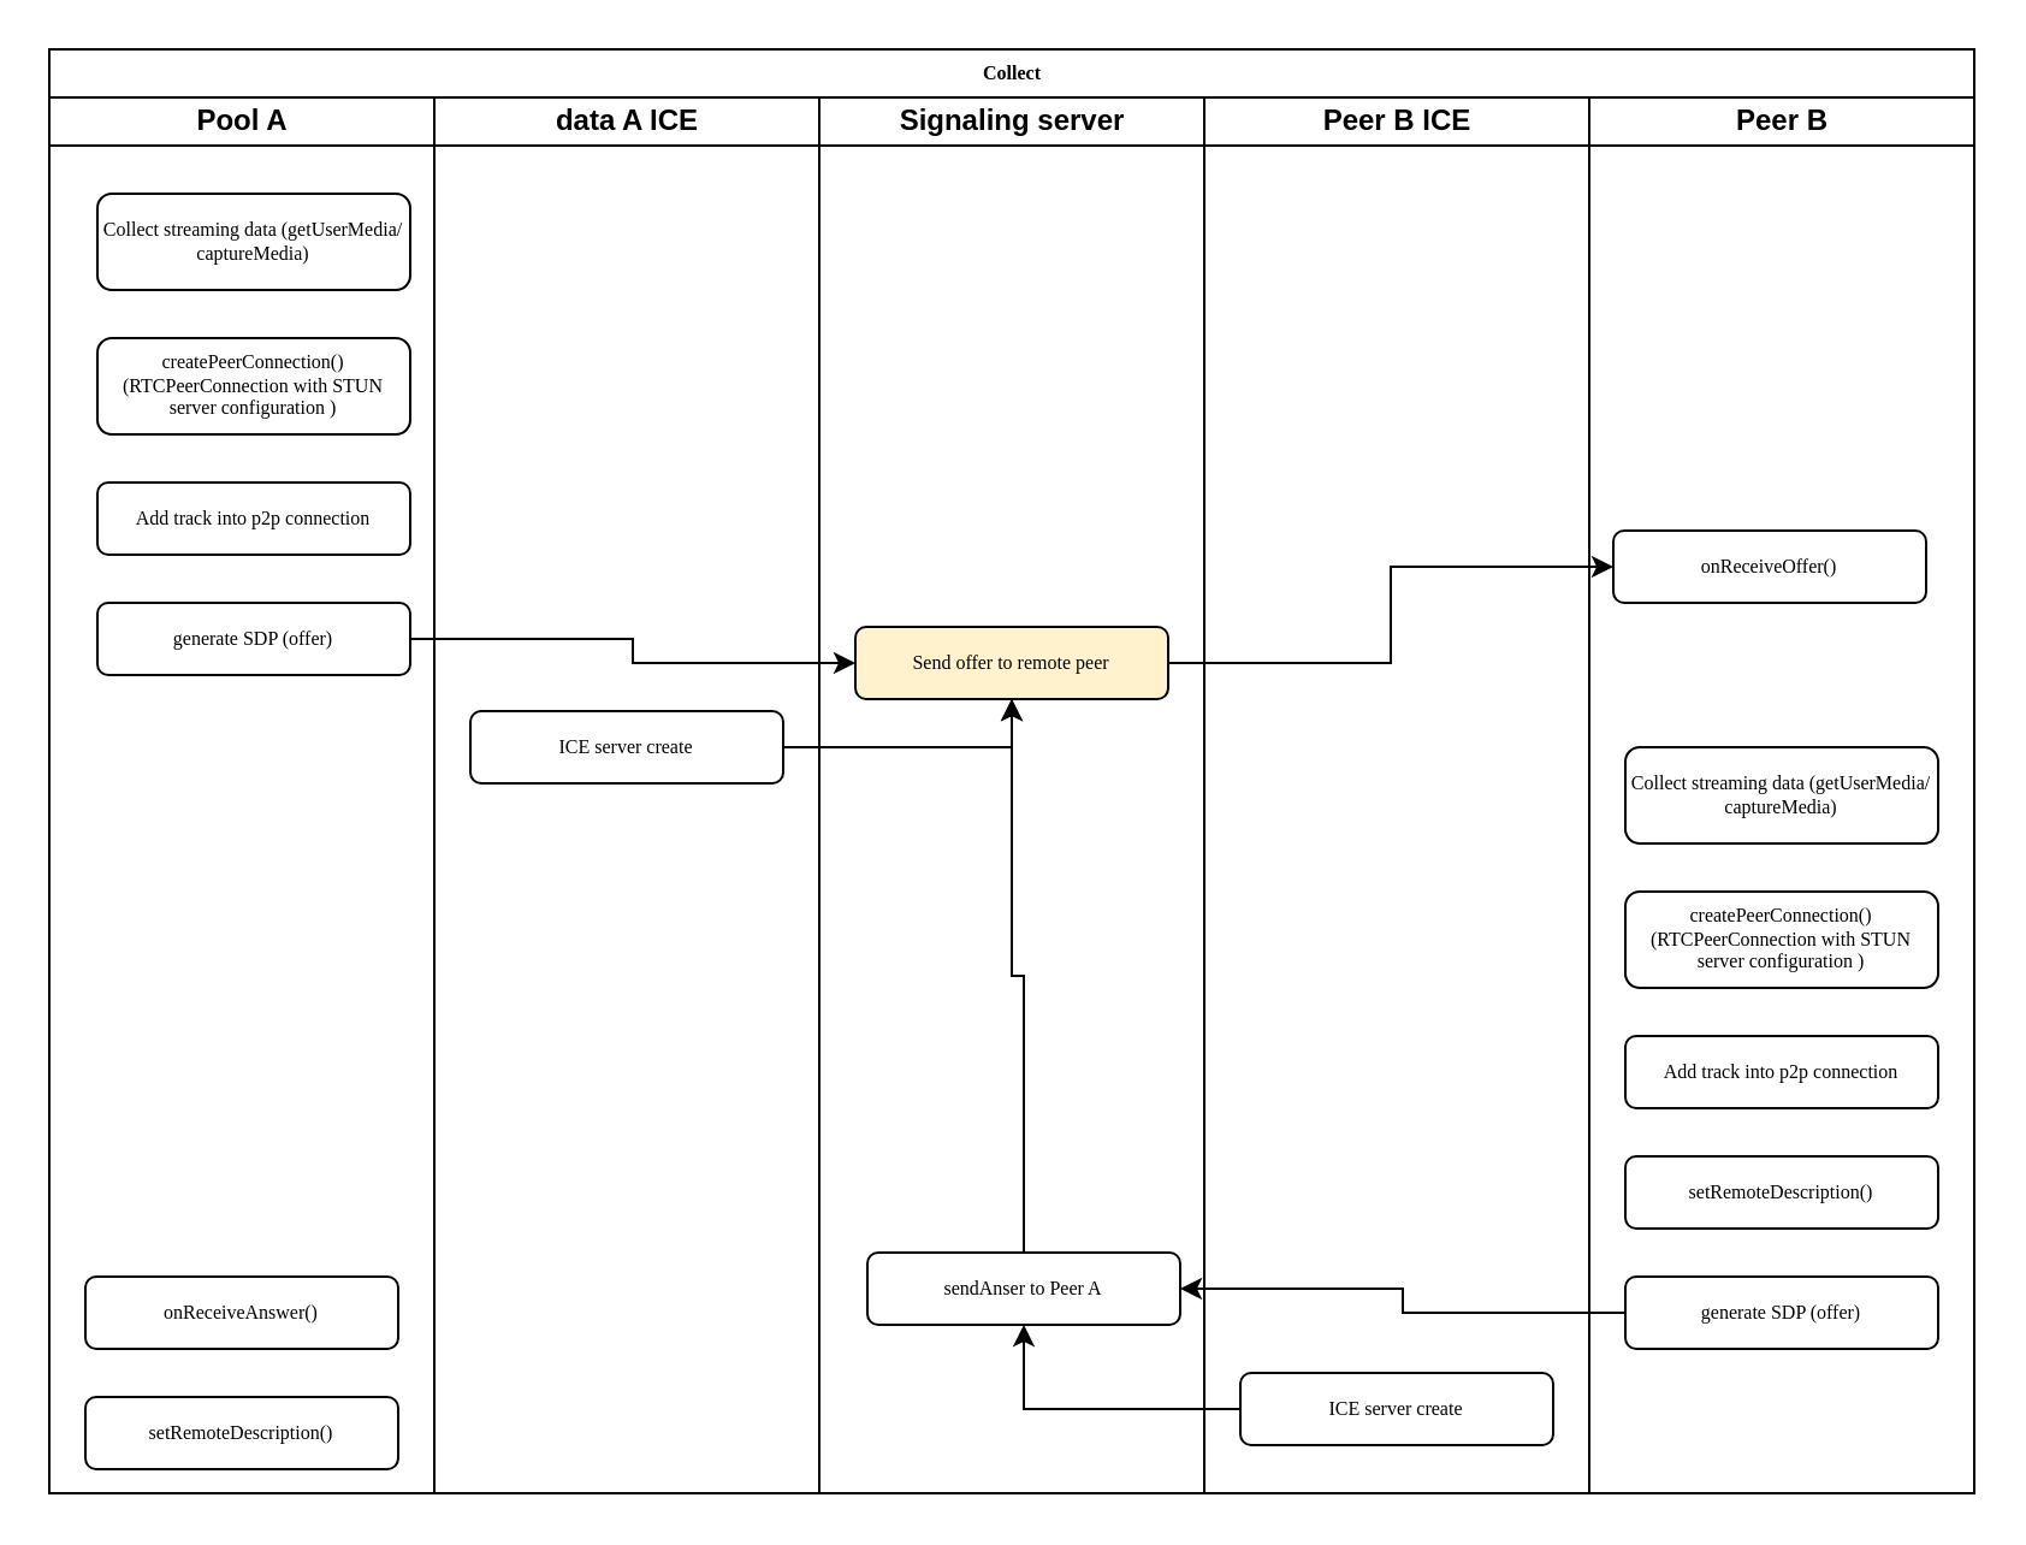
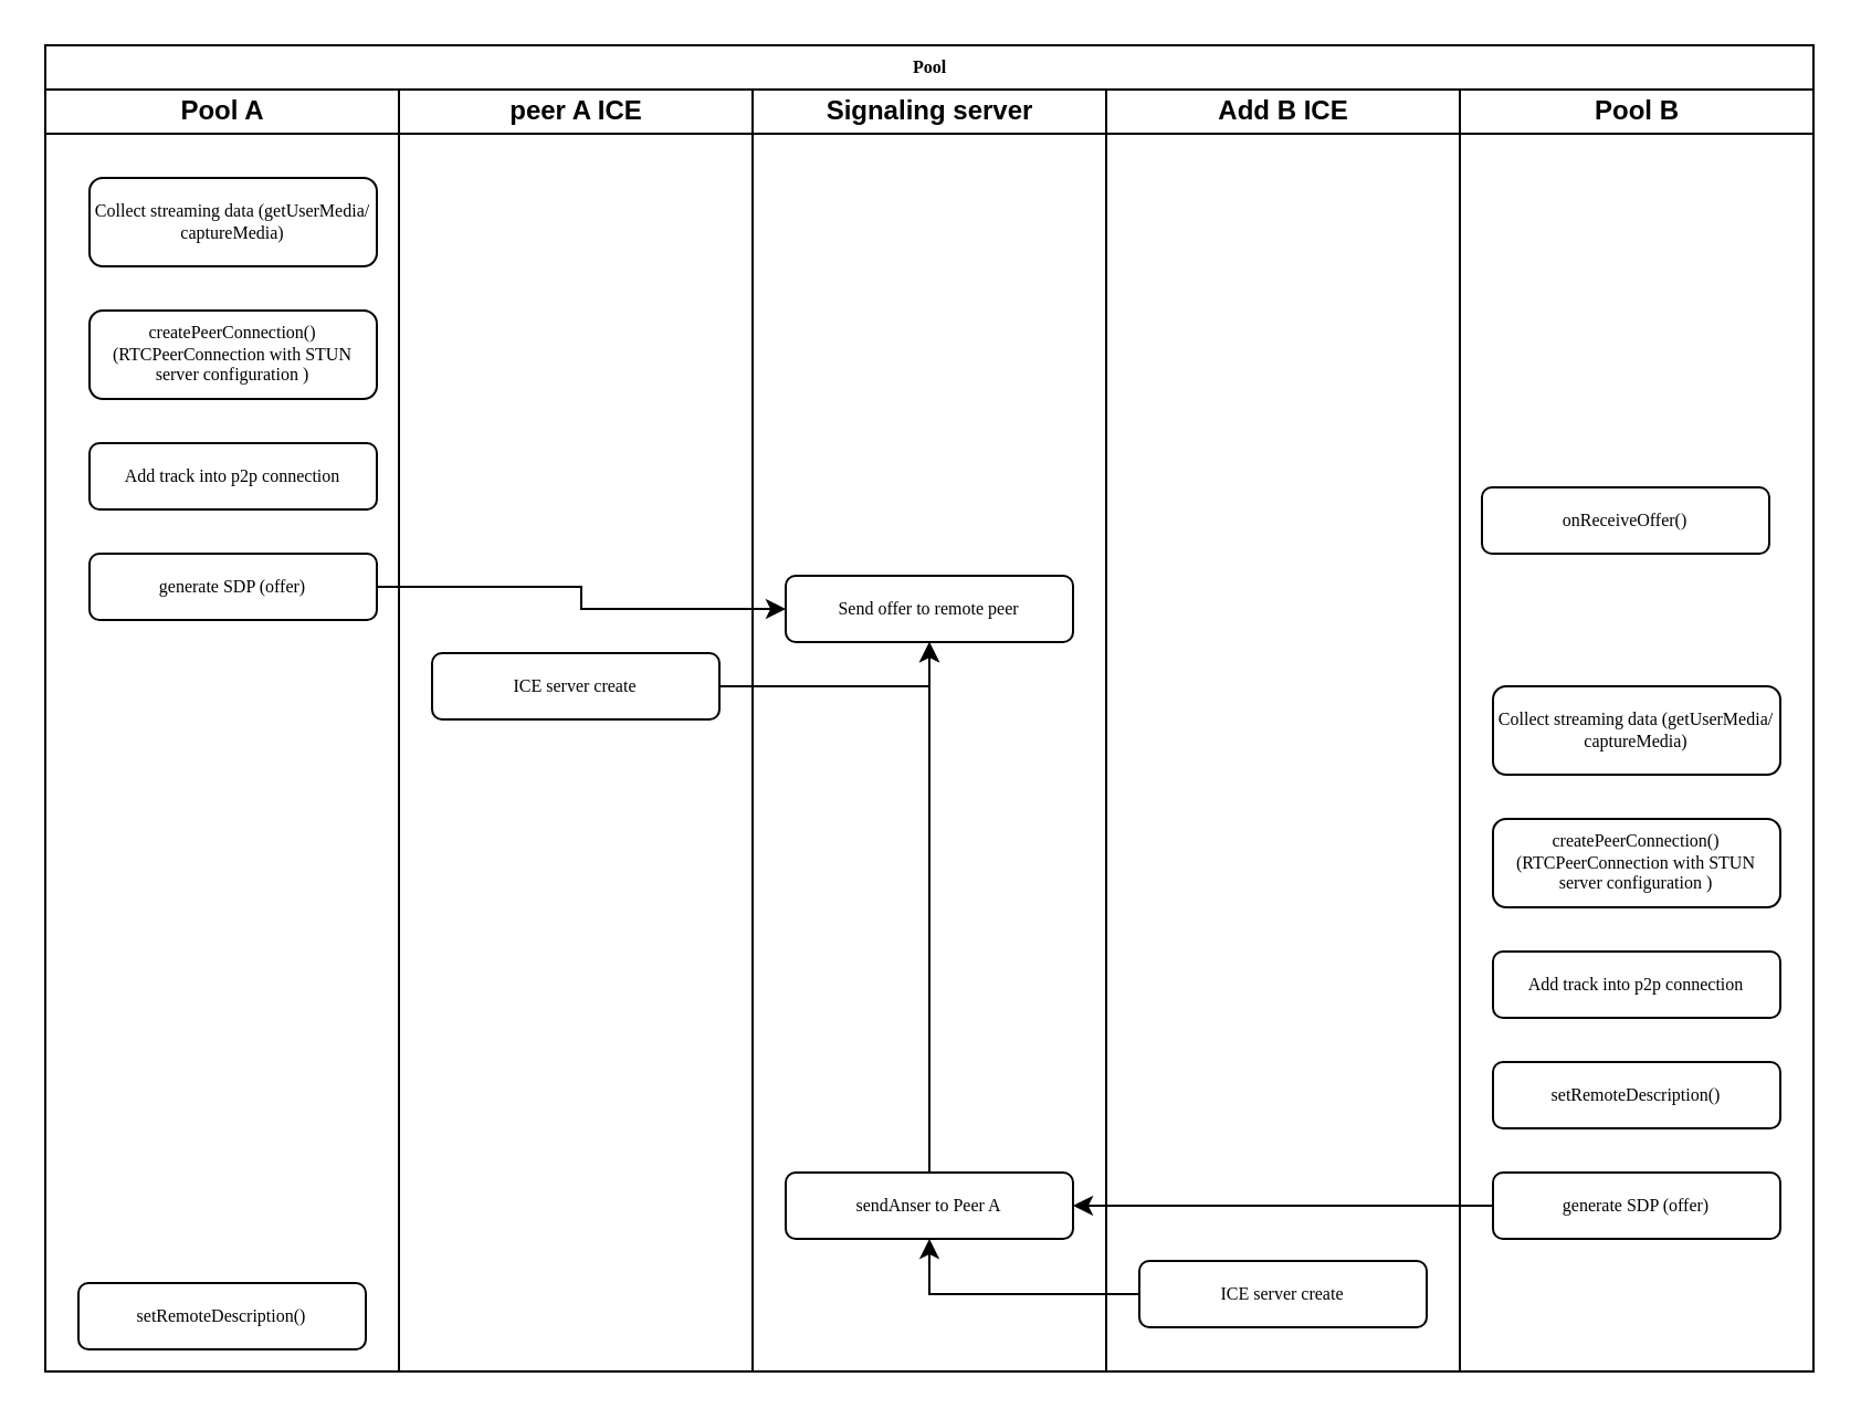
  <mxCell id="0" />
  <mxCell id="1" parent="0" />
- <mxCell id="2" value="Collect" style="swimlane;html=1;childLayout=stackLayout;startSize=20;rounded=0;shadow=0;labelBackgroundColor=none;strokeWidth=1;fontFamily=Verdana;fontSize=8;align=center;" parent="1" vertex="1"><mxGeometry x="20" y="20" width="800" height="600" as="geometry" /></mxCell>
+ <mxCell id="2" value="Pool" style="swimlane;html=1;childLayout=stackLayout;startSize=20;rounded=0;shadow=0;labelBackgroundColor=none;strokeWidth=1;fontFamily=Verdana;fontSize=8;align=center;" parent="1" vertex="1"><mxGeometry x="20" y="20" width="800" height="600" as="geometry" /></mxCell>
  <mxCell id="3" value="Pool A" style="swimlane;html=1;startSize=20;" parent="2" vertex="1"><mxGeometry y="20" width="160" height="580" as="geometry" /></mxCell>
  <mxCell id="4" value="Collect streaming data (getUserMedia/&lt;br&gt;captureMedia)" style="rounded=1;whiteSpace=wrap;html=1;shadow=0;labelBackgroundColor=none;strokeWidth=1;fontFamily=Verdana;fontSize=8;align=center;" parent="3" vertex="1"><mxGeometry x="20" y="40" width="130" height="40" as="geometry" /></mxCell>
  <mxCell id="5" value="createPeerConnection()&lt;br&gt;(RTCPeerConnection with STUN&lt;br&gt;server configuration )" style="rounded=1;whiteSpace=wrap;html=1;shadow=0;labelBackgroundColor=none;strokeWidth=1;fontFamily=Verdana;fontSize=8;align=center;" parent="3" vertex="1"><mxGeometry x="20" y="100" width="130" height="40" as="geometry" /></mxCell>
  <mxCell id="6" value="Add track into p2p connection" style="rounded=1;whiteSpace=wrap;html=1;shadow=0;labelBackgroundColor=none;strokeWidth=1;fontFamily=Verdana;fontSize=8;align=center;" parent="3" vertex="1"><mxGeometry x="20" y="160" width="130" height="30" as="geometry" /></mxCell>
  <mxCell id="7" value="generate SDP (offer)" style="rounded=1;whiteSpace=wrap;html=1;shadow=0;labelBackgroundColor=none;strokeWidth=1;fontFamily=Verdana;fontSize=8;align=center;" parent="3" vertex="1"><mxGeometry x="20" y="210" width="130" height="30" as="geometry" /></mxCell>
- <mxCell id="8" value="onReceiveAnswer()" style="rounded=1;whiteSpace=wrap;html=1;shadow=0;labelBackgroundColor=none;strokeWidth=1;fontFamily=Verdana;fontSize=8;align=center;" parent="3" vertex="1"><mxGeometry x="15" y="490" width="130" height="30" as="geometry" /></mxCell>
  <mxCell id="9" value="setRemoteDescription()" style="rounded=1;whiteSpace=wrap;html=1;shadow=0;labelBackgroundColor=none;strokeWidth=1;fontFamily=Verdana;fontSize=8;align=center;" parent="3" vertex="1"><mxGeometry x="15" y="540" width="130" height="30" as="geometry" /></mxCell>
- <mxCell id="10" value="data A ICE" style="swimlane;html=1;startSize=20;" parent="2" vertex="1"><mxGeometry x="160" y="20" width="160" height="580" as="geometry" /></mxCell>
+ <mxCell id="10" value="peer A ICE" style="swimlane;html=1;startSize=20;" parent="2" vertex="1"><mxGeometry x="160" y="20" width="160" height="580" as="geometry" /></mxCell>
  <mxCell id="11" value="ICE server create" style="rounded=1;whiteSpace=wrap;html=1;shadow=0;labelBackgroundColor=none;strokeWidth=1;fontFamily=Verdana;fontSize=8;align=center;" parent="10" vertex="1"><mxGeometry x="15" y="255" width="130" height="30" as="geometry" /></mxCell>
  <mxCell id="12" value="Signaling server" style="swimlane;html=1;startSize=20;" parent="2" vertex="1"><mxGeometry x="320" y="20" width="160" height="580" as="geometry" /></mxCell>
- <mxCell id="13" value="Send offer to remote peer" style="rounded=1;whiteSpace=wrap;html=1;shadow=0;labelBackgroundColor=none;strokeWidth=1;fontFamily=Verdana;fontSize=8;align=center;fillColor=#fff2cc;" parent="12" vertex="1"><mxGeometry x="15" y="220" width="130" height="30" as="geometry" /></mxCell>
- <mxCell id="14" value="sendAnser to Peer A" style="rounded=1;whiteSpace=wrap;html=1;shadow=0;labelBackgroundColor=none;strokeWidth=1;fontFamily=Verdana;fontSize=8;align=center;" parent="12" vertex="1"><mxGeometry x="20" y="480" width="130" height="30" as="geometry" /></mxCell>
- <mxCell id="15" value="Peer B ICE" style="swimlane;html=1;startSize=20;" parent="2" vertex="1"><mxGeometry x="480" y="20" width="160" height="580" as="geometry" /></mxCell>
+ <mxCell id="13" value="Send offer to remote peer" style="rounded=1;whiteSpace=wrap;html=1;shadow=0;labelBackgroundColor=none;strokeWidth=1;fontFamily=Verdana;fontSize=8;align=center;" parent="12" vertex="1"><mxGeometry x="15" y="220" width="130" height="30" as="geometry" /></mxCell>
+ <mxCell id="14" value="sendAnser to Peer A" style="rounded=1;whiteSpace=wrap;html=1;shadow=0;labelBackgroundColor=none;strokeWidth=1;fontFamily=Verdana;fontSize=8;align=center;" parent="12" vertex="1"><mxGeometry x="15" y="490" width="130" height="30" as="geometry" /></mxCell>
+ <mxCell id="15" value="Add B ICE" style="swimlane;html=1;startSize=20;" parent="2" vertex="1"><mxGeometry x="480" y="20" width="160" height="580" as="geometry" /></mxCell>
  <mxCell id="16" value="ICE server create" style="rounded=1;whiteSpace=wrap;html=1;shadow=0;labelBackgroundColor=none;strokeWidth=1;fontFamily=Verdana;fontSize=8;align=center;" parent="15" vertex="1"><mxGeometry x="15" y="530" width="130" height="30" as="geometry" /></mxCell>
- <mxCell id="17" value="Peer B" style="swimlane;html=1;startSize=20;" parent="2" vertex="1"><mxGeometry x="640" y="20" width="160" height="580" as="geometry" /></mxCell>
+ <mxCell id="17" value="Pool B" style="swimlane;html=1;startSize=20;" parent="2" vertex="1"><mxGeometry x="640" y="20" width="160" height="580" as="geometry" /></mxCell>
  <mxCell id="18" value="onReceiveOffer()" style="rounded=1;whiteSpace=wrap;html=1;shadow=0;labelBackgroundColor=none;strokeWidth=1;fontFamily=Verdana;fontSize=8;align=center;" parent="17" vertex="1"><mxGeometry x="10" y="180" width="130" height="30" as="geometry" /></mxCell>
  <mxCell id="19" value="Collect streaming data (getUserMedia/&lt;br&gt;captureMedia)" style="rounded=1;whiteSpace=wrap;html=1;shadow=0;labelBackgroundColor=none;strokeWidth=1;fontFamily=Verdana;fontSize=8;align=center;" parent="17" vertex="1"><mxGeometry x="15" y="270" width="130" height="40" as="geometry" /></mxCell>
  <mxCell id="20" value="createPeerConnection()&lt;br&gt;(RTCPeerConnection with STUN&lt;br&gt;server configuration )" style="rounded=1;whiteSpace=wrap;html=1;shadow=0;labelBackgroundColor=none;strokeWidth=1;fontFamily=Verdana;fontSize=8;align=center;" parent="17" vertex="1"><mxGeometry x="15" y="330" width="130" height="40" as="geometry" /></mxCell>
  <mxCell id="21" value="Add track into p2p connection" style="rounded=1;whiteSpace=wrap;html=1;shadow=0;labelBackgroundColor=none;strokeWidth=1;fontFamily=Verdana;fontSize=8;align=center;" parent="17" vertex="1"><mxGeometry x="15" y="390" width="130" height="30" as="geometry" /></mxCell>
  <mxCell id="22" value="setRemoteDescription()" style="rounded=1;whiteSpace=wrap;html=1;shadow=0;labelBackgroundColor=none;strokeWidth=1;fontFamily=Verdana;fontSize=8;align=center;" parent="17" vertex="1"><mxGeometry x="15" y="440" width="130" height="30" as="geometry" /></mxCell>
  <mxCell id="23" value="generate SDP (offer)" style="rounded=1;whiteSpace=wrap;html=1;shadow=0;labelBackgroundColor=none;strokeWidth=1;fontFamily=Verdana;fontSize=8;align=center;" parent="17" vertex="1"><mxGeometry x="15" y="490" width="130" height="30" as="geometry" /></mxCell>
  <mxCell id="24" style="edgeStyle=orthogonalEdgeStyle;rounded=0;orthogonalLoop=1;jettySize=auto;html=1;entryX=0;entryY=0.5;entryDx=0;entryDy=0;" parent="2" source="7" target="13" edge="1"><mxGeometry relative="1" as="geometry" /></mxCell>
  <mxCell id="25" style="edgeStyle=orthogonalEdgeStyle;rounded=0;orthogonalLoop=1;jettySize=auto;html=1;entryX=0.5;entryY=1;entryDx=0;entryDy=0;" parent="2" source="11" target="13" edge="1"><mxGeometry relative="1" as="geometry" /></mxCell>
- <mxCell id="26" style="edgeStyle=orthogonalEdgeStyle;rounded=0;orthogonalLoop=1;jettySize=auto;html=1;entryX=0;entryY=0.5;entryDx=0;entryDy=0;" parent="2" source="13" target="18" edge="1"><mxGeometry relative="1" as="geometry" /></mxCell>
  <mxCell id="27" style="edgeStyle=orthogonalEdgeStyle;rounded=0;orthogonalLoop=1;jettySize=auto;html=1;entryX=1;entryY=0.5;entryDx=0;entryDy=0;" parent="2" source="23" target="14" edge="1"><mxGeometry relative="1" as="geometry" /></mxCell>
  <mxCell id="28" style="edgeStyle=orthogonalEdgeStyle;rounded=0;orthogonalLoop=1;jettySize=auto;html=1;entryX=0.5;entryY=1;entryDx=0;entryDy=0;" parent="2" source="16" target="14" edge="1"><mxGeometry relative="1" as="geometry" /></mxCell>
  <mxCell id="29" style="edgeStyle=orthogonalEdgeStyle;rounded=0;orthogonalLoop=1;jettySize=auto;html=1;" parent="2" source="14" target="13" edge="1"><mxGeometry relative="1" as="geometry" /></mxCell>
